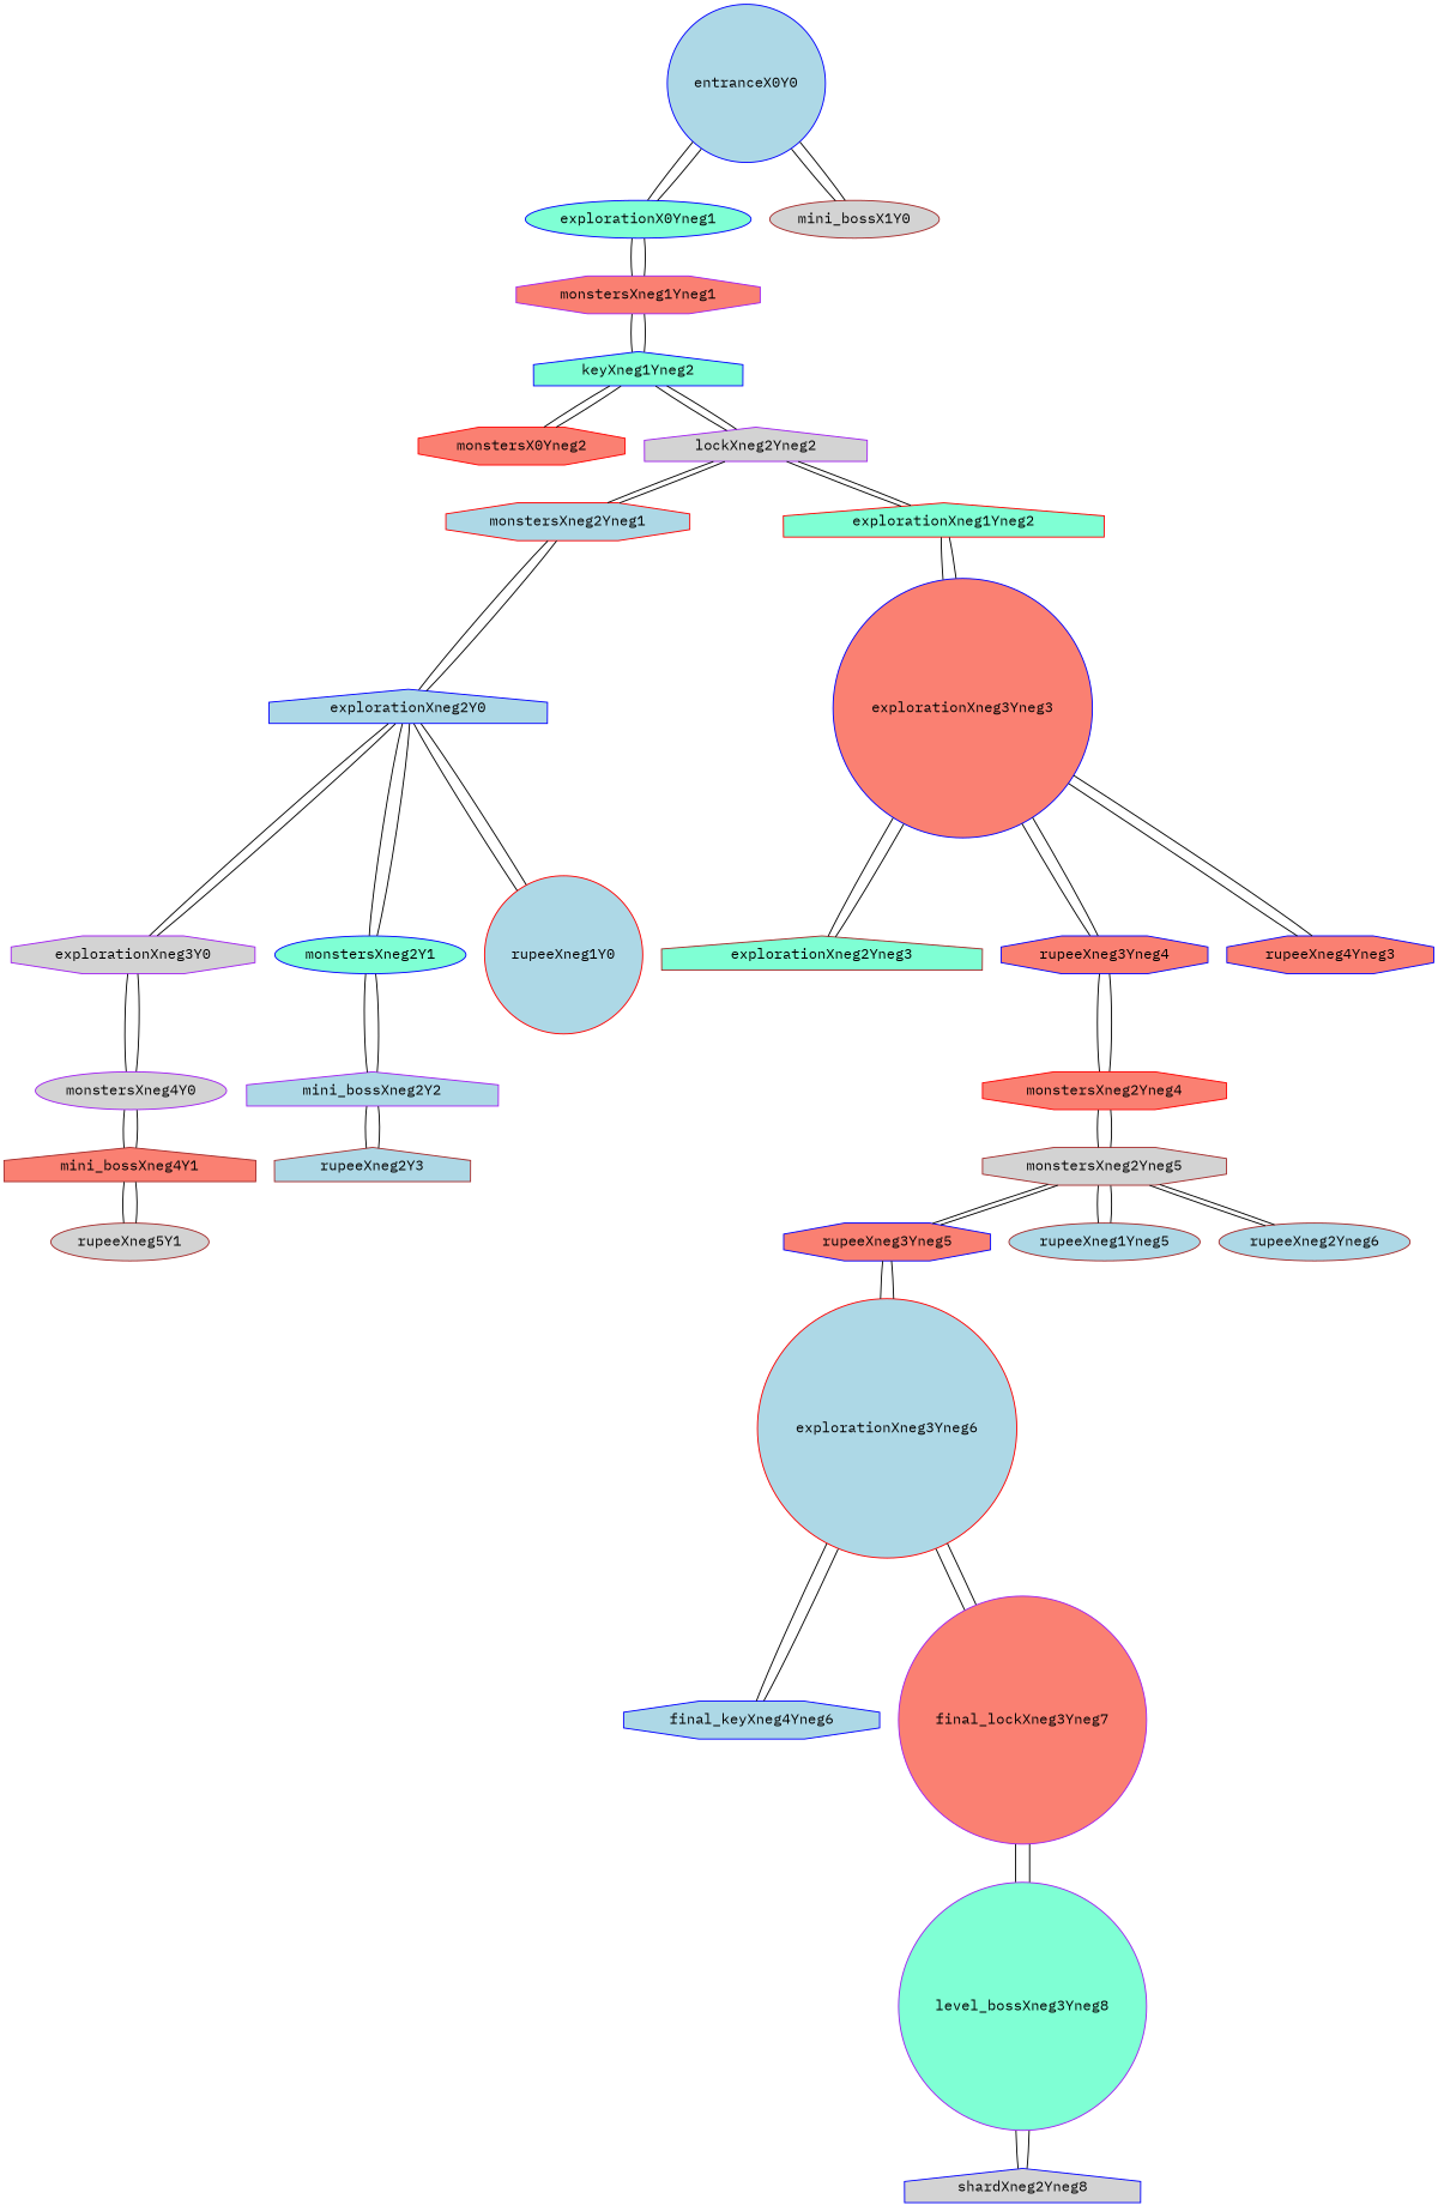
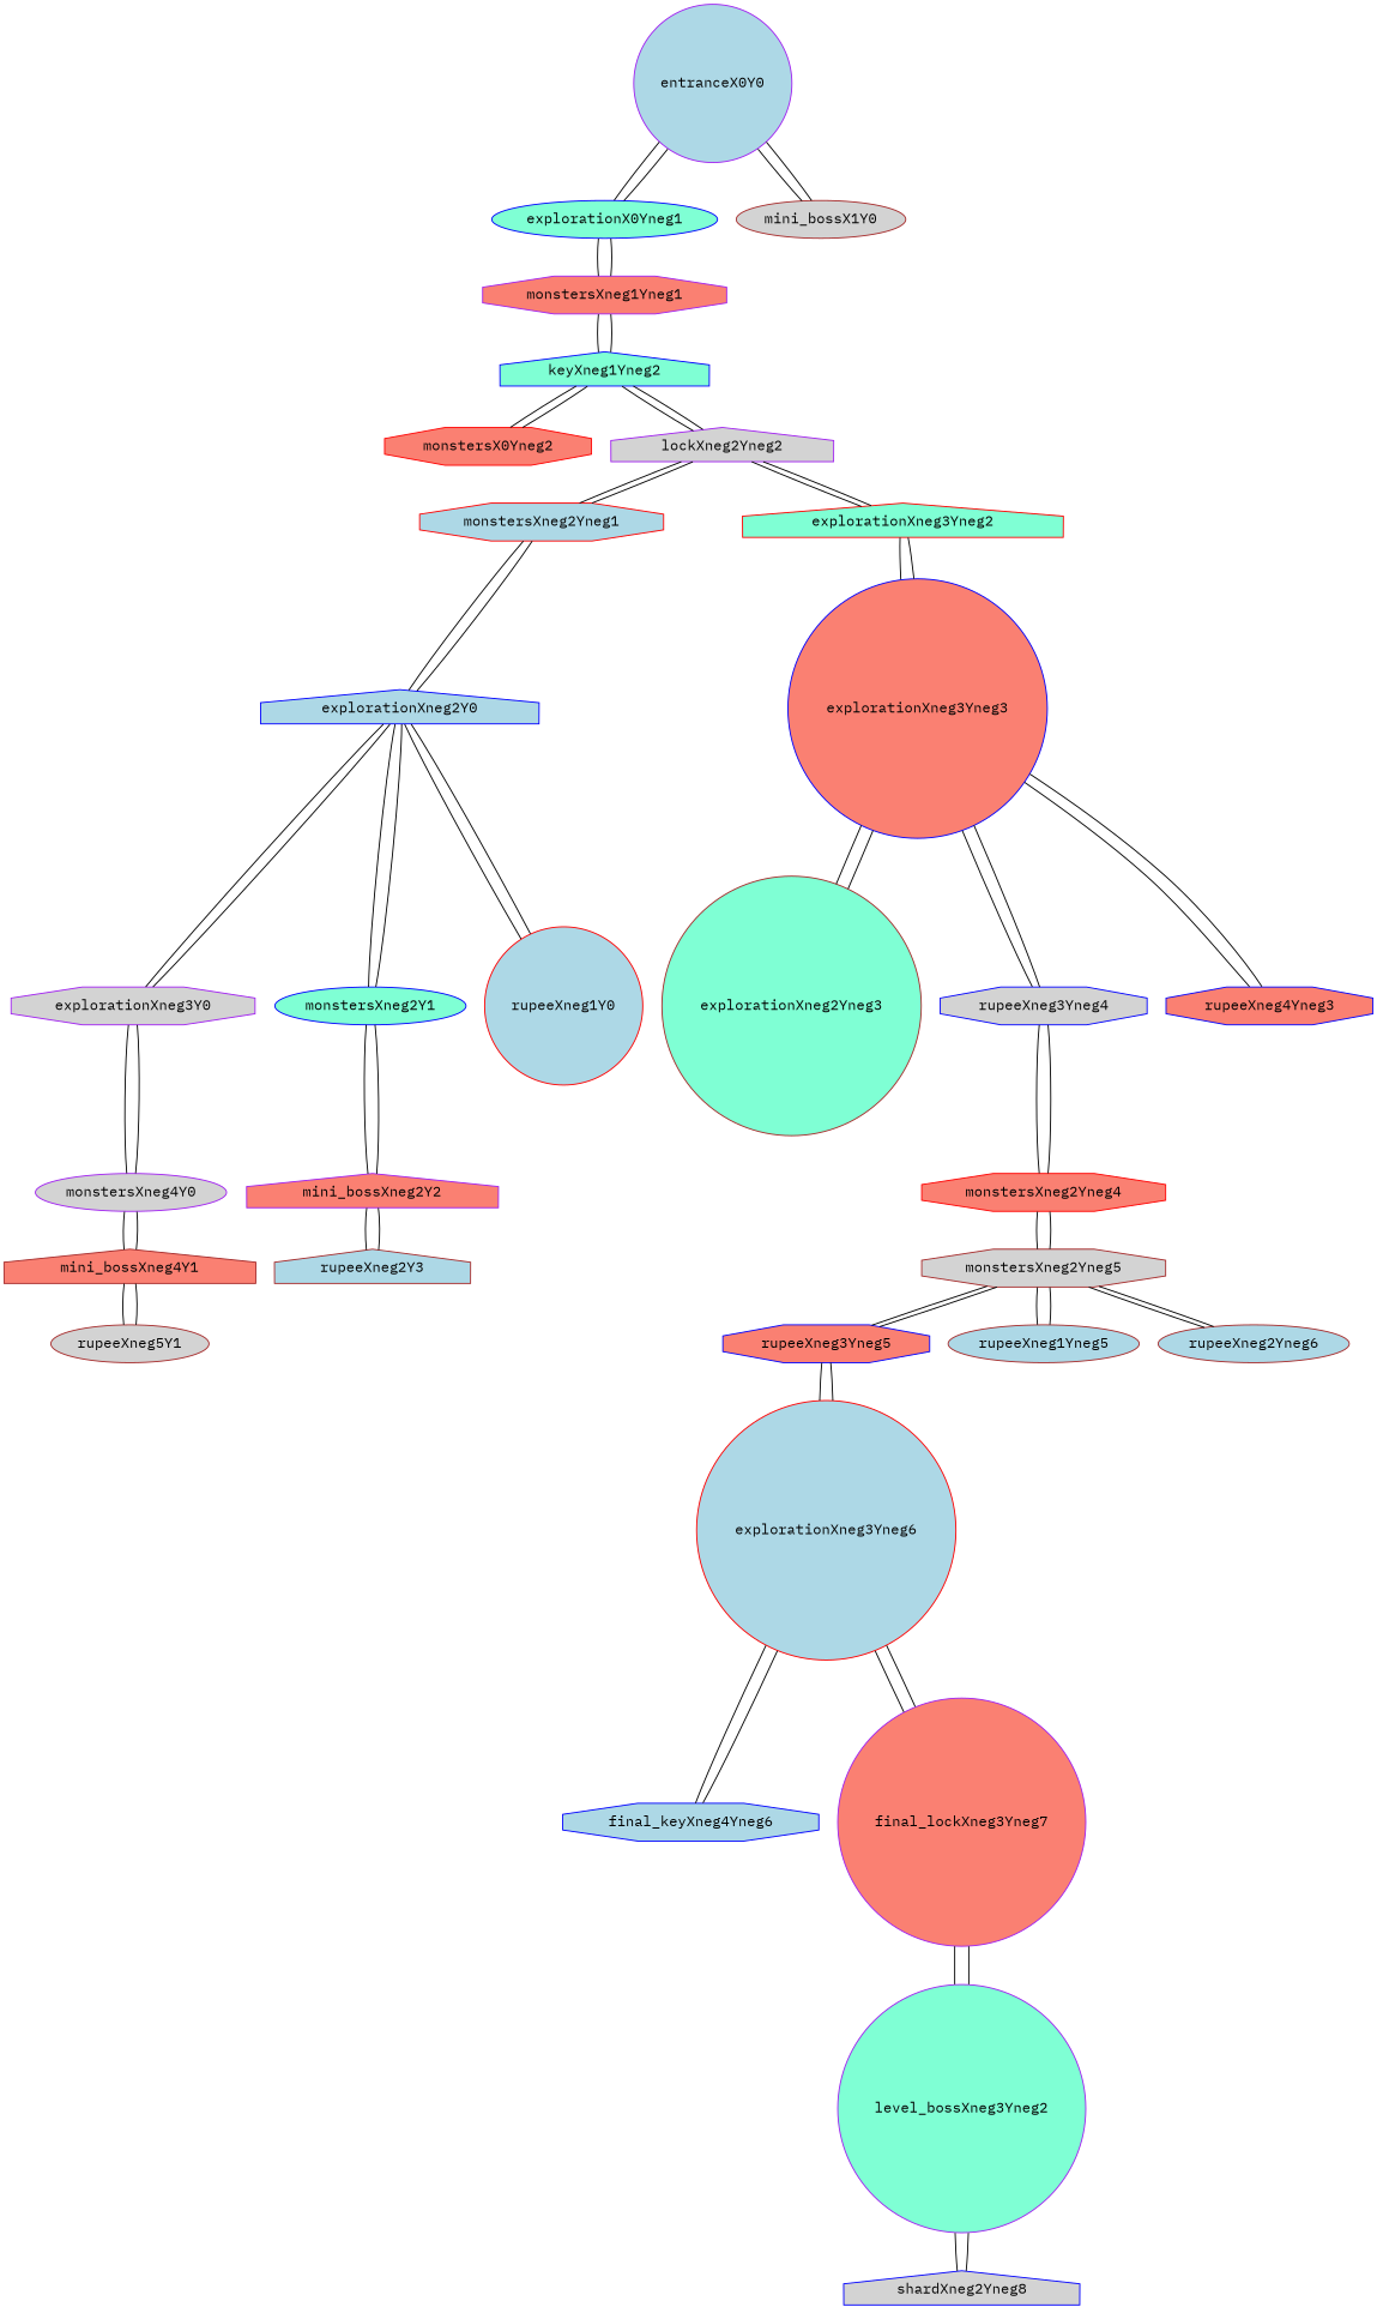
  graph {
    fontname="IBM Plex Mono"
    node [color=blue fillcolor=lightblue fontname="IBM Plex Mono" shape=octagon style=filled]
    edge [fontname="IBM Plex Mono"]
-   entranceX0Y0 [shape=circle]
+   entranceX0Y0 [color=purple shape=circle]
    explorationX0Yneg1 [fillcolor=aquamarine shape=ellipse]
    mini_bossX1Y0 [color=brown fillcolor=lightgrey shape=ellipse]
    monstersXneg1Yneg1 [color=purple fillcolor=salmon]
    keyXneg1Yneg2 [fillcolor=aquamarine shape=house]
    monstersX0Yneg2 [color=red fillcolor=salmon]
    lockXneg2Yneg2 [color=purple fillcolor=lightgrey shape=house]
    monstersXneg2Yneg1 [color=red]
-   explorationXneg3Yneg2 [color=red fillcolor=aquamarine shape=house label=explorationXneg1Yneg2]
+   explorationXneg3Yneg2 [color=red fillcolor=aquamarine shape=house]
    explorationXneg2Y0 [shape=house]
    explorationXneg3Yneg3 [fillcolor=salmon shape=circle]
    explorationXneg3Y0 [color=purple fillcolor=lightgrey]
    monstersXneg2Y1 [fillcolor=aquamarine shape=ellipse]
    rupeeXneg1Y0 [color=red shape=circle]
    monstersXneg4Y0 [color=purple fillcolor=lightgrey shape=ellipse]
-   mini_bossXneg2Y2 [color=purple shape=house]
+   mini_bossXneg2Y2 [color=purple fillcolor=salmon shape=house]
    mini_bossXneg4Y1 [color=brown fillcolor=salmon shape=house]
    rupeeXneg2Y3 [color=brown shape=house]
    rupeeXneg5Y1 [color=brown fillcolor=lightgrey shape=ellipse]
-   explorationXneg2Yneg3 [color=brown fillcolor=aquamarine shape=house]
-   rupeeXneg3Yneg4 [fillcolor=salmon]
+   explorationXneg2Yneg3 [color=brown fillcolor=aquamarine shape=circle]
+   rupeeXneg3Yneg4 [fillcolor=lightgrey]
    rupeeXneg4Yneg3 [fillcolor=salmon]
    monstersXneg2Yneg4 [color=red fillcolor=salmon]
    monstersXneg2Yneg5 [color=brown fillcolor=lightgrey]
    rupeeXneg3Yneg5 [fillcolor=salmon]
    rupeeXneg1Yneg5 [color=brown shape=ellipse]
    rupeeXneg2Yneg6 [color=brown shape=ellipse]
    explorationXneg3Yneg6 [color=red shape=circle]
    final_keyXneg4Yneg6
    final_lockXneg3Yneg7 [color=purple fillcolor=salmon shape=circle]
-   level_bossXneg3Yneg8 [color=purple fillcolor=aquamarine shape=circle]
+   level_bossXneg3Yneg8 [color=purple fillcolor=aquamarine shape=circle label=level_bossXneg3Yneg2]
    shardXneg2Yneg8 [fillcolor=lightgrey shape=house]
    entranceX0Y0 -- explorationX0Yneg1
    entranceX0Y0 -- mini_bossX1Y0
    explorationX0Yneg1 -- entranceX0Y0
    explorationX0Yneg1 -- monstersXneg1Yneg1
    mini_bossX1Y0 -- entranceX0Y0
    monstersXneg1Yneg1 -- explorationX0Yneg1
    monstersXneg1Yneg1 -- keyXneg1Yneg2
    keyXneg1Yneg2 -- monstersXneg1Yneg1
    keyXneg1Yneg2 -- monstersX0Yneg2
    keyXneg1Yneg2 -- lockXneg2Yneg2
    monstersX0Yneg2 -- keyXneg1Yneg2
    lockXneg2Yneg2 -- keyXneg1Yneg2
    lockXneg2Yneg2 -- monstersXneg2Yneg1
    lockXneg2Yneg2 -- explorationXneg3Yneg2
    monstersXneg2Yneg1 -- lockXneg2Yneg2
    monstersXneg2Yneg1 -- explorationXneg2Y0
    explorationXneg3Yneg2 -- lockXneg2Yneg2
    explorationXneg3Yneg2 -- explorationXneg3Yneg3
    explorationXneg2Y0 -- monstersXneg2Yneg1
    explorationXneg2Y0 -- explorationXneg3Y0
    explorationXneg2Y0 -- monstersXneg2Y1
    explorationXneg2Y0 -- rupeeXneg1Y0
    explorationXneg3Yneg3 -- explorationXneg3Yneg2
    explorationXneg3Yneg3 -- explorationXneg2Yneg3
    explorationXneg3Yneg3 -- rupeeXneg3Yneg4
    explorationXneg3Yneg3 -- rupeeXneg4Yneg3
    explorationXneg3Y0 -- explorationXneg2Y0
    explorationXneg3Y0 -- monstersXneg4Y0
    monstersXneg2Y1 -- explorationXneg2Y0
    monstersXneg2Y1 -- mini_bossXneg2Y2
    rupeeXneg1Y0 -- explorationXneg2Y0
    monstersXneg4Y0 -- explorationXneg3Y0
    monstersXneg4Y0 -- mini_bossXneg4Y1
    mini_bossXneg2Y2 -- monstersXneg2Y1
    mini_bossXneg2Y2 -- rupeeXneg2Y3
    mini_bossXneg4Y1 -- monstersXneg4Y0
    mini_bossXneg4Y1 -- rupeeXneg5Y1
    rupeeXneg2Y3 -- mini_bossXneg2Y2
    rupeeXneg5Y1 -- mini_bossXneg4Y1
    explorationXneg2Yneg3 -- explorationXneg3Yneg3
    rupeeXneg3Yneg4 -- explorationXneg3Yneg3
    rupeeXneg3Yneg4 -- monstersXneg2Yneg4
    rupeeXneg4Yneg3 -- explorationXneg3Yneg3
    monstersXneg2Yneg4 -- rupeeXneg3Yneg4
    monstersXneg2Yneg4 -- monstersXneg2Yneg5
    monstersXneg2Yneg5 -- monstersXneg2Yneg4
    monstersXneg2Yneg5 -- rupeeXneg3Yneg5
    monstersXneg2Yneg5 -- rupeeXneg1Yneg5
    monstersXneg2Yneg5 -- rupeeXneg2Yneg6
    rupeeXneg3Yneg5 -- monstersXneg2Yneg5
    rupeeXneg3Yneg5 -- explorationXneg3Yneg6
    rupeeXneg1Yneg5 -- monstersXneg2Yneg5
    rupeeXneg2Yneg6 -- monstersXneg2Yneg5
    explorationXneg3Yneg6 -- rupeeXneg3Yneg5
    explorationXneg3Yneg6 -- final_keyXneg4Yneg6
    explorationXneg3Yneg6 -- final_lockXneg3Yneg7
    final_keyXneg4Yneg6 -- explorationXneg3Yneg6
    final_lockXneg3Yneg7 -- explorationXneg3Yneg6
    final_lockXneg3Yneg7 -- level_bossXneg3Yneg8
    level_bossXneg3Yneg8 -- final_lockXneg3Yneg7
    level_bossXneg3Yneg8 -- shardXneg2Yneg8
    shardXneg2Yneg8 -- level_bossXneg3Yneg8
  }
